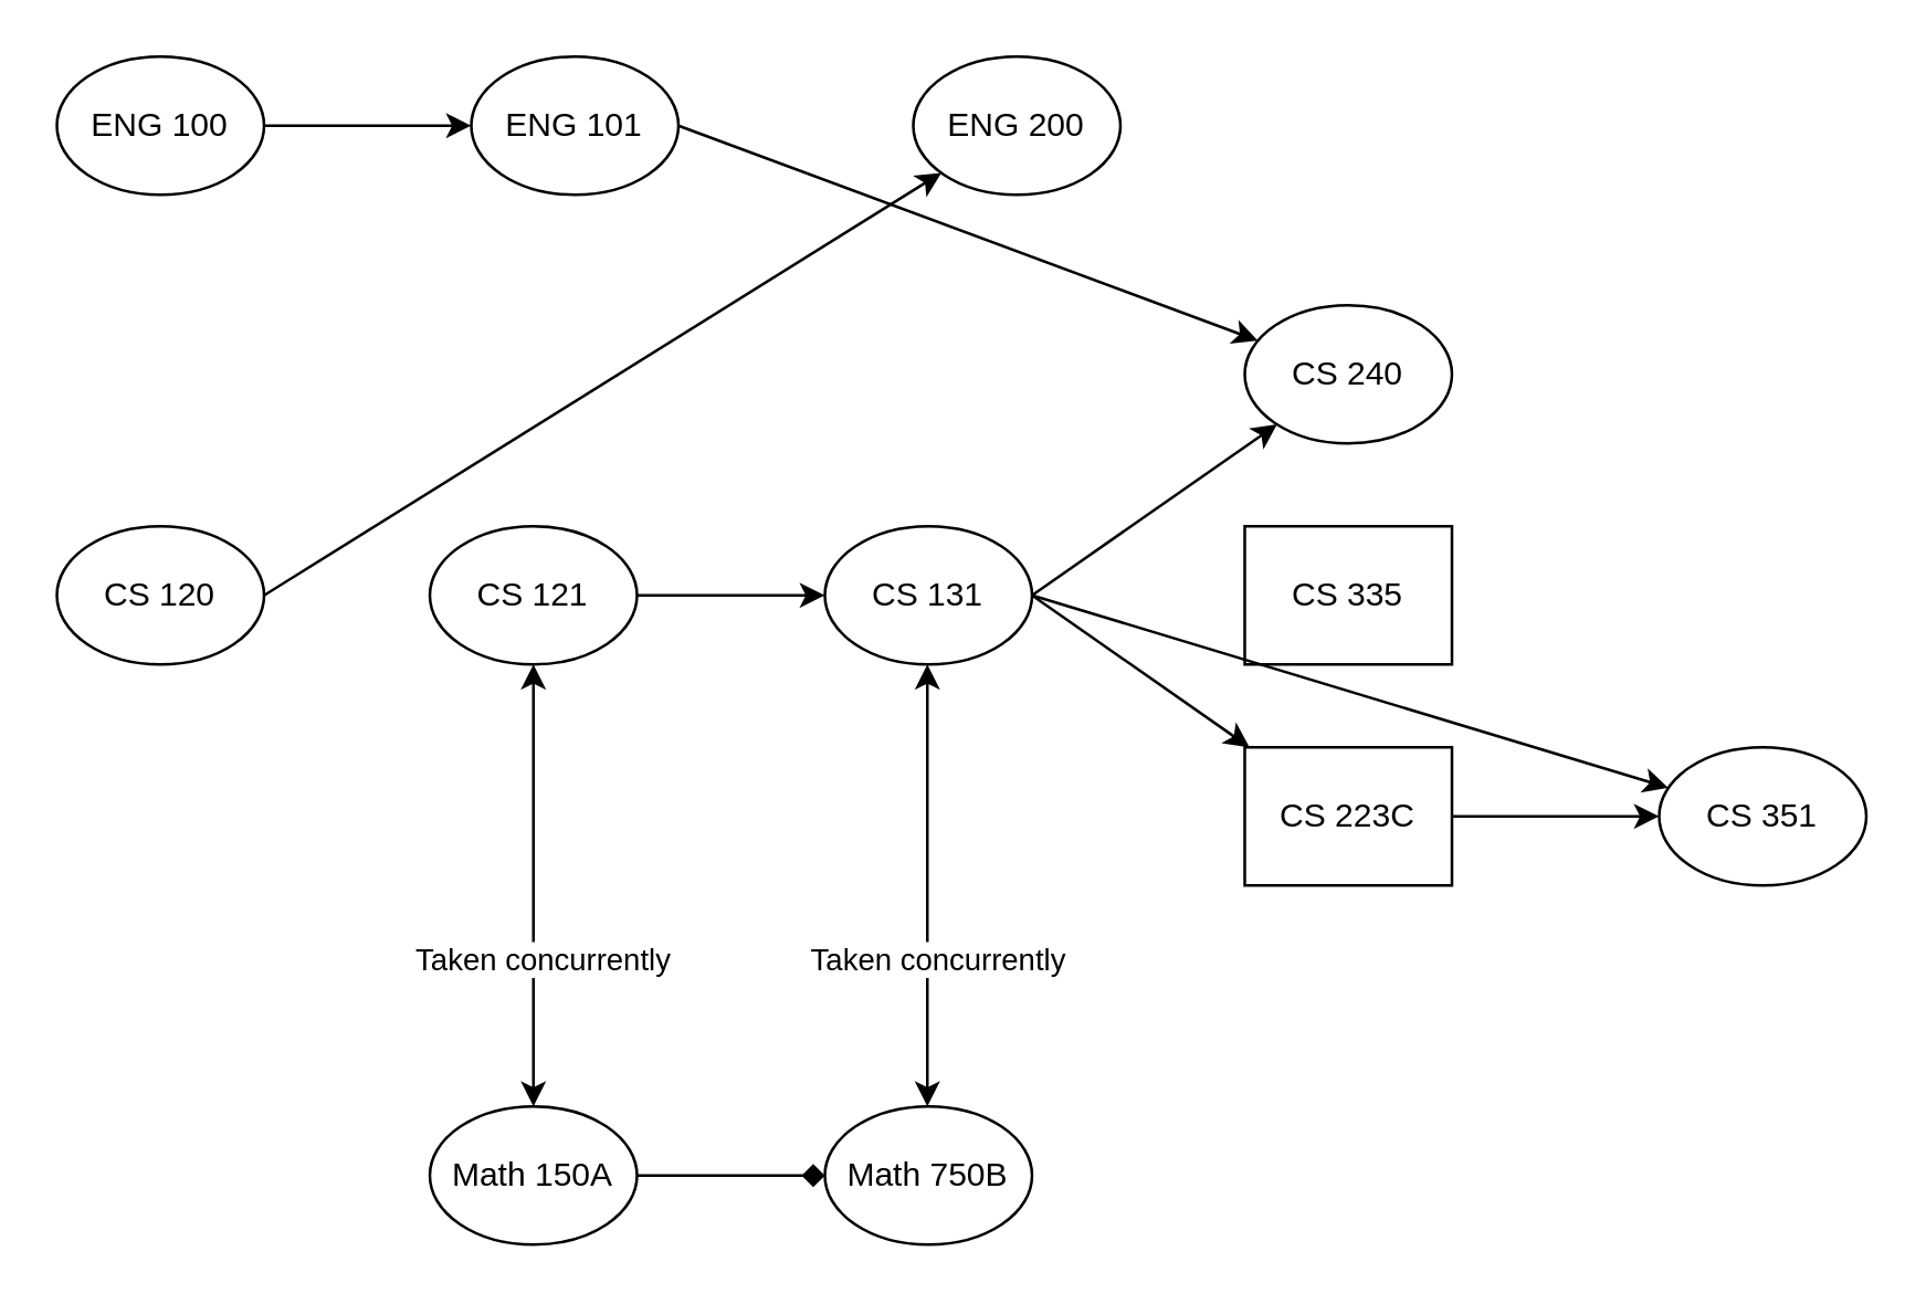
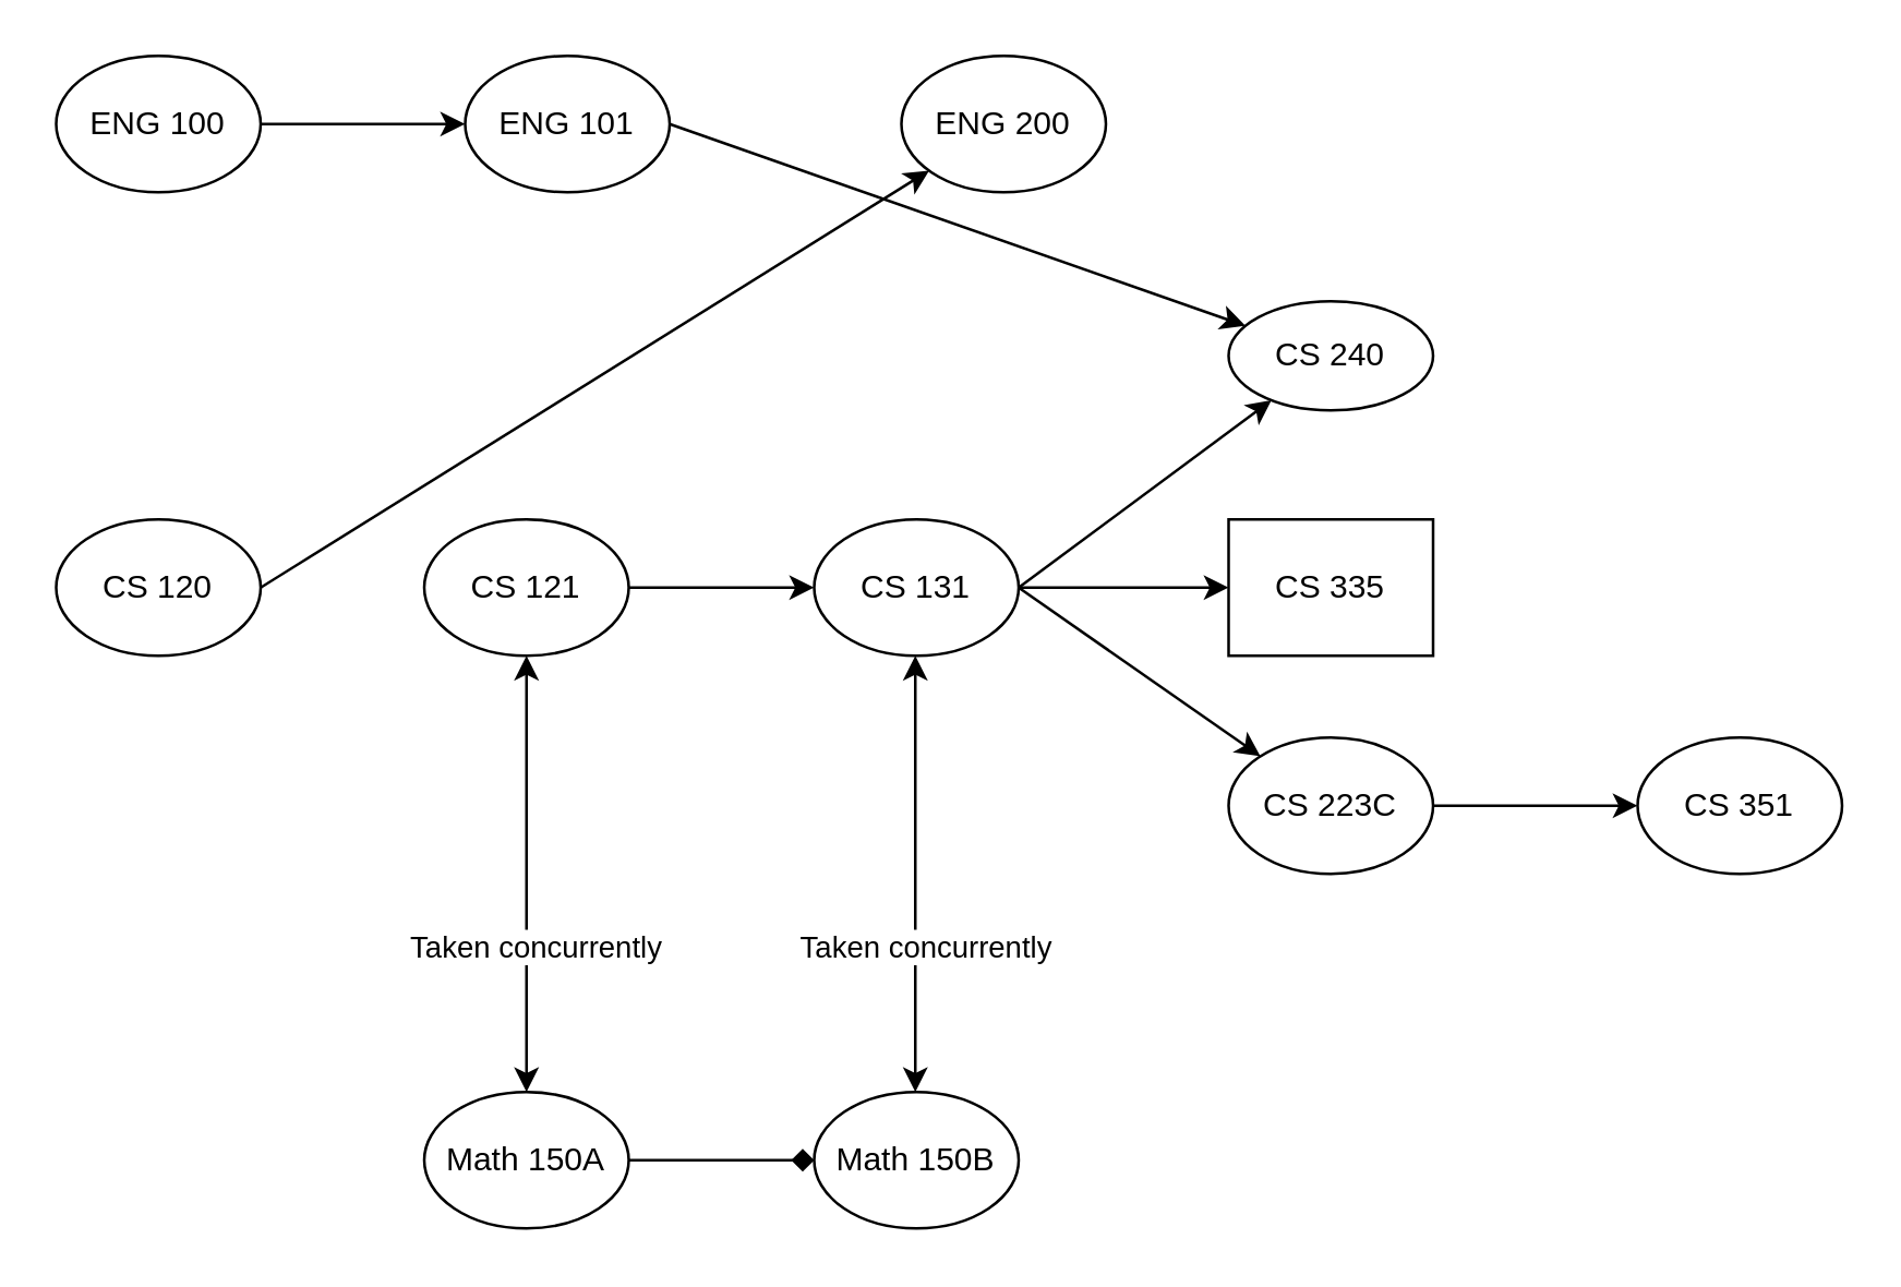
  <mxCell id="0" />
  <mxCell id="1" parent="0" />
  <mxCell id="2" value="CS 120" style="ellipse;whiteSpace=wrap;html=1;" vertex="1" parent="1"><mxGeometry x="20" y="190" width="75" height="50" as="geometry" /></mxCell>
  <mxCell id="3" value="CS 121" style="ellipse;whiteSpace=wrap;html=1;" vertex="1" parent="1"><mxGeometry x="155" y="190" width="75" height="50" as="geometry" /></mxCell>
  <mxCell id="4" value="CS 131" style="ellipse;whiteSpace=wrap;html=1;" vertex="1" parent="1"><mxGeometry x="298" y="190" width="75" height="50" as="geometry" /></mxCell>
- <mxCell id="5" value="CS 240" style="ellipse;whiteSpace=wrap;html=1;" vertex="1" parent="1"><mxGeometry x="450" y="110" width="75" height="50" as="geometry" /></mxCell>
+ <mxCell id="5" value="CS 240" style="ellipse;whiteSpace=wrap;html=1;" vertex="1" parent="1"><mxGeometry x="450" y="110" width="75" height="40" as="geometry" /></mxCell>
  <mxCell id="6" value="CS 335" style="whiteSpace=wrap;html=1;rounded=0;" vertex="1" parent="1"><mxGeometry x="450" y="190" width="75" height="50" as="geometry" /></mxCell>
  <mxCell id="7" value="CS 351" style="ellipse;whiteSpace=wrap;html=1;" vertex="1" parent="1"><mxGeometry x="600" y="270" width="75" height="50" as="geometry" /></mxCell>
- <mxCell id="8" value="CS 223C" style="whiteSpace=wrap;html=1;rounded=0;" vertex="1" parent="1"><mxGeometry x="450" y="270" width="75" height="50" as="geometry" /></mxCell>
+ <mxCell id="8" value="CS 223C" style="ellipse;whiteSpace=wrap;html=1;" vertex="1" parent="1"><mxGeometry x="450" y="270" width="75" height="50" as="geometry" /></mxCell>
  <mxCell id="9" value="" style="endArrow=classic;html=1;exitX=1;exitY=0.5;exitDx=0;exitDy=0;" edge="1" parent="1" source="2" target="24"><mxGeometry width="50" height="50" relative="1" as="geometry"><mxPoint x="400" y="220" as="sourcePoint" /><mxPoint x="450" y="170" as="targetPoint" /></mxGeometry></mxCell>
  <mxCell id="10" value="" style="endArrow=classic;html=1;exitX=1;exitY=0.5;exitDx=0;exitDy=0;entryX=0;entryY=0.5;entryDx=0;entryDy=0;" edge="1" parent="1" source="3" target="4"><mxGeometry width="50" height="50" relative="1" as="geometry"><mxPoint x="230" y="250" as="sourcePoint" /><mxPoint x="280" y="200" as="targetPoint" /></mxGeometry></mxCell>
- <mxCell id="11" value="" style="endArrow=classic;html=1;exitX=1;exitY=0.5;exitDx=0;exitDy=0;" edge="1" parent="1" source="4" target="7"><mxGeometry width="50" height="50" relative="1" as="geometry"><mxPoint x="380" y="240" as="sourcePoint" /><mxPoint x="430" y="190" as="targetPoint" /></mxGeometry></mxCell>
+ <mxCell id="11" value="" style="endArrow=classic;html=1;exitX=1;exitY=0.5;exitDx=0;exitDy=0;entryX=0;entryY=0.5;entryDx=0;entryDy=0;" edge="1" parent="1" source="4" target="6"><mxGeometry width="50" height="50" relative="1" as="geometry"><mxPoint x="380" y="240" as="sourcePoint" /><mxPoint x="430" y="190" as="targetPoint" /></mxGeometry></mxCell>
  <mxCell id="12" value="" style="endArrow=classic;html=1;exitX=1;exitY=0.5;exitDx=0;exitDy=0;" edge="1" parent="1" source="4" target="5"><mxGeometry width="50" height="50" relative="1" as="geometry"><mxPoint x="370" y="200" as="sourcePoint" /><mxPoint x="420" y="150" as="targetPoint" /></mxGeometry></mxCell>
  <mxCell id="13" value="" style="endArrow=classic;html=1;exitX=1;exitY=0.5;exitDx=0;exitDy=0;" edge="1" parent="1" source="4" target="8"><mxGeometry width="50" height="50" relative="1" as="geometry"><mxPoint x="380" y="290" as="sourcePoint" /><mxPoint x="430" y="240" as="targetPoint" /></mxGeometry></mxCell>
  <mxCell id="14" value="" style="endArrow=classic;html=1;entryX=0;entryY=0.5;entryDx=0;entryDy=0;exitX=1;exitY=0.5;exitDx=0;exitDy=0;" edge="1" parent="1" source="8" target="7"><mxGeometry width="50" height="50" relative="1" as="geometry"><mxPoint x="520" y="300" as="sourcePoint" /><mxPoint x="570" y="250" as="targetPoint" /></mxGeometry></mxCell>
  <mxCell id="15" value="Math 150A" style="ellipse;whiteSpace=wrap;html=1;" vertex="1" parent="1"><mxGeometry x="155" y="400" width="75" height="50" as="geometry" /></mxCell>
  <mxCell id="16" value="" style="endArrow=classic;startArrow=classic;html=1;entryX=0.5;entryY=1;entryDx=0;entryDy=0;" edge="1" parent="1" source="15" target="3"><mxGeometry width="50" height="50" relative="1" as="geometry"><mxPoint x="160" y="360" as="sourcePoint" /><mxPoint x="210" y="310" as="targetPoint" /></mxGeometry></mxCell>
  <mxCell id="17" value="Taken concurrently" style="edgeLabel;html=1;align=center;verticalAlign=middle;resizable=0;points=[];" vertex="1" connectable="0" parent="16"><mxGeometry x="-0.325" y="-3" relative="1" as="geometry"><mxPoint as="offset" /></mxGeometry></mxCell>
- <mxCell id="18" value="Math 750B" style="ellipse;whiteSpace=wrap;html=1;" vertex="1" parent="1"><mxGeometry x="298" y="400" width="75" height="50" as="geometry" /></mxCell>
+ <mxCell id="18" value="Math 150B" style="ellipse;whiteSpace=wrap;html=1;" vertex="1" parent="1"><mxGeometry x="298" y="400" width="75" height="50" as="geometry" /></mxCell>
  <mxCell id="19" value="" style="endArrow=diamond;html=1;exitX=1;exitY=0.5;exitDx=0;exitDy=0;" edge="1" parent="1" source="15" target="18"><mxGeometry width="50" height="50" relative="1" as="geometry"><mxPoint x="240" y="440" as="sourcePoint" /><mxPoint x="290" y="390" as="targetPoint" /></mxGeometry></mxCell>
  <mxCell id="20" value="" style="endArrow=classic;startArrow=classic;html=1;entryX=0.5;entryY=1;entryDx=0;entryDy=0;" edge="1" parent="1"><mxGeometry width="50" height="50" relative="1" as="geometry"><mxPoint x="335.1" y="400" as="sourcePoint" /><mxPoint x="335.1" y="240" as="targetPoint" /></mxGeometry></mxCell>
  <mxCell id="21" value="Taken concurrently" style="edgeLabel;html=1;align=center;verticalAlign=middle;resizable=0;points=[];" vertex="1" connectable="0" parent="20"><mxGeometry x="-0.325" y="-3" relative="1" as="geometry"><mxPoint as="offset" /></mxGeometry></mxCell>
  <mxCell id="22" value="ENG 100" style="ellipse;whiteSpace=wrap;html=1;" vertex="1" parent="1"><mxGeometry x="20" y="20" width="75" height="50" as="geometry" /></mxCell>
  <mxCell id="23" value="ENG 101" style="ellipse;whiteSpace=wrap;html=1;" vertex="1" parent="1"><mxGeometry x="170" y="20" width="75" height="50" as="geometry" /></mxCell>
  <mxCell id="24" value="ENG 200" style="ellipse;whiteSpace=wrap;html=1;" vertex="1" parent="1"><mxGeometry x="330" y="20" width="75" height="50" as="geometry" /></mxCell>
  <mxCell id="25" value="" style="endArrow=classic;html=1;exitX=1;exitY=0.5;exitDx=0;exitDy=0;" edge="1" parent="1" source="22" target="23"><mxGeometry width="50" height="50" relative="1" as="geometry"><mxPoint x="100" y="80" as="sourcePoint" /><mxPoint x="150" y="30" as="targetPoint" /></mxGeometry></mxCell>
  <mxCell id="26" value="" style="endArrow=classic;html=1;exitX=1;exitY=0.5;exitDx=0;exitDy=0;" edge="1" parent="1" source="23" target="5"><mxGeometry width="50" height="50" relative="1" as="geometry"><mxPoint x="260" y="80" as="sourcePoint" /><mxPoint x="310" y="30" as="targetPoint" /></mxGeometry></mxCell>
